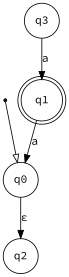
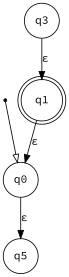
  digraph {
    fontname="Source Code Pro"
    node [fontname="Source Code Pro" shape=circle]
    edge [fontname="Source Code Pro"]
    __start [shape=point]
    q0
-   q2
+   q2 [label=q5]
    q1 [shape=doublecircle]
    q3
    __start -> q0 [arrowhead=empty]
    q0 -> q2 [label="ε"]
-   q1 -> q0 [label=a]
-   q3 -> q1 [label=a]
+   q1 -> q0 [label="ε"]
+   q3 -> q1 [label="ε"]
  }
